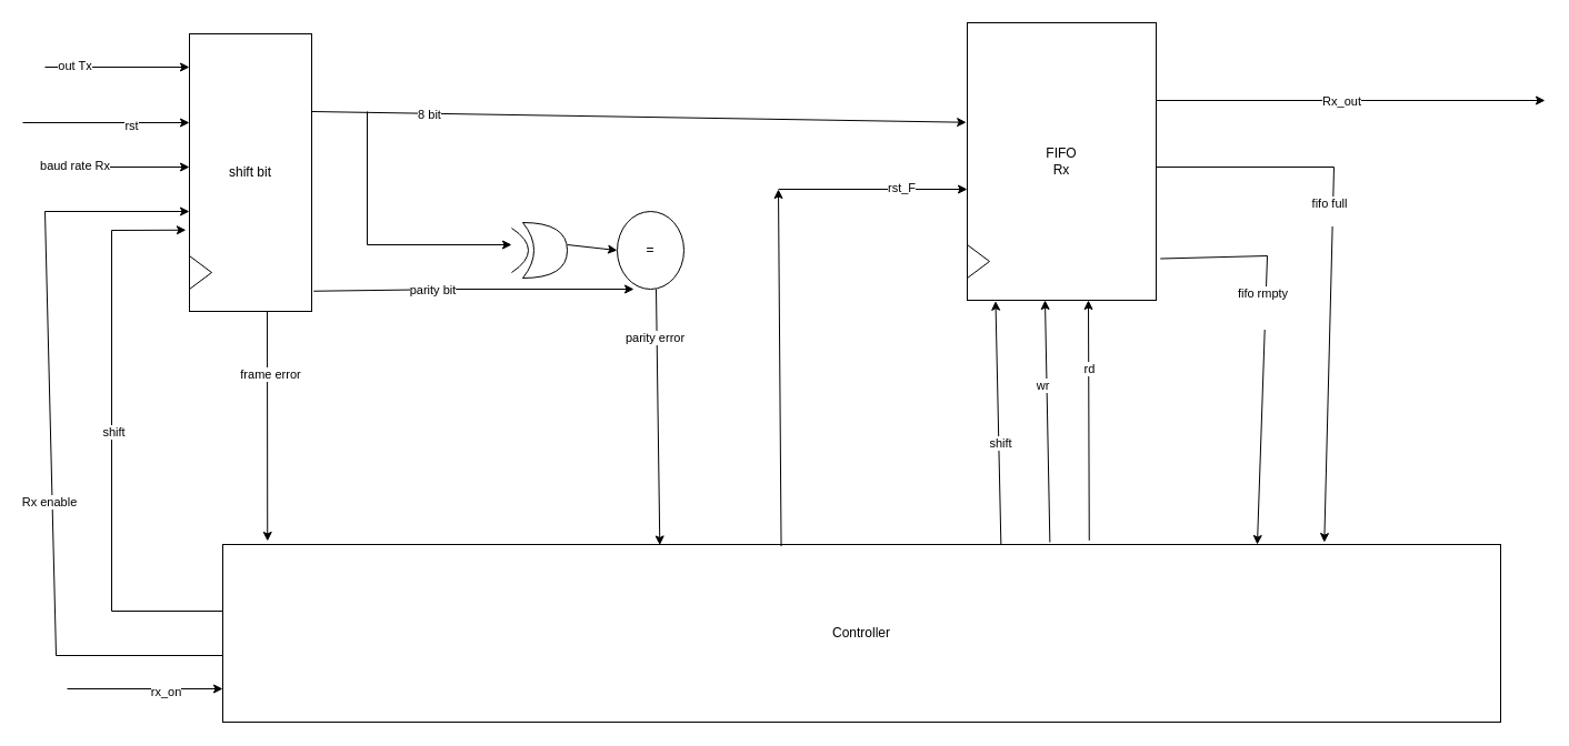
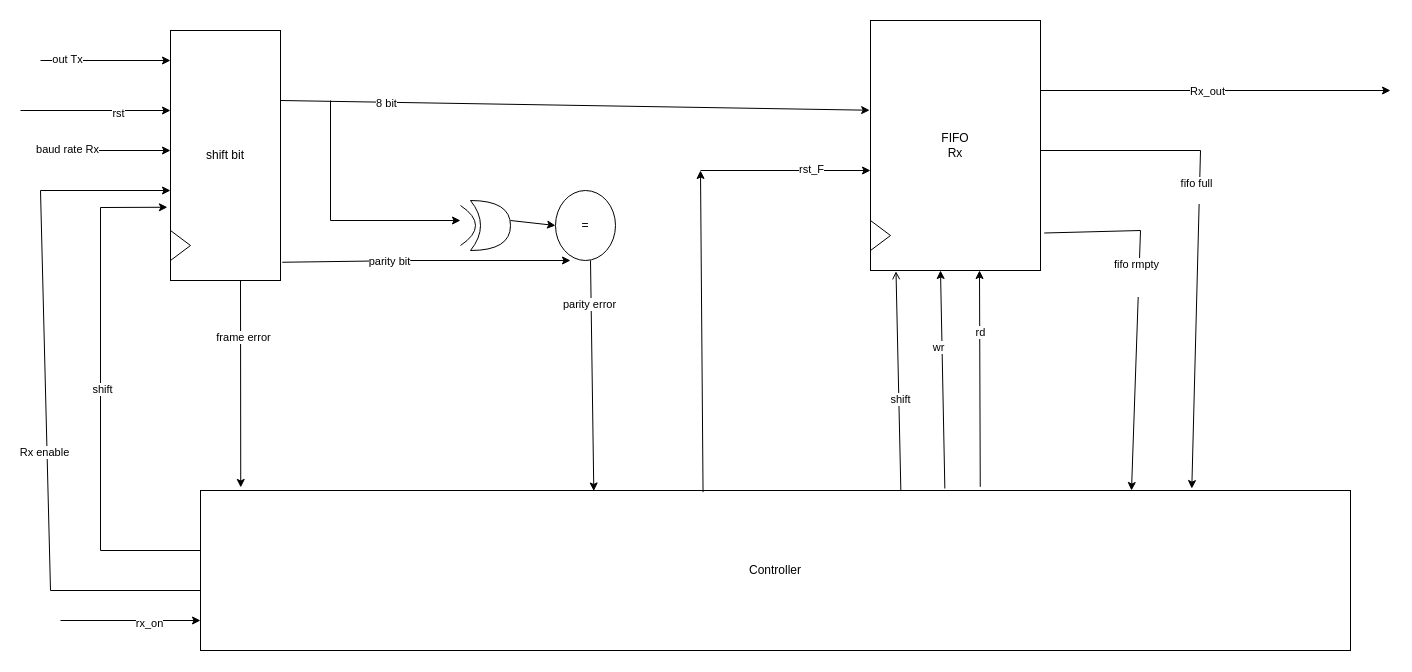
  <mxCell id="0" />
  <mxCell id="1" parent="0" />
  <mxCell id="2" value="shift bit" style="rounded=0;whiteSpace=wrap;html=1;direction=south;" parent="1" vertex="1"><mxGeometry x="170" y="30" width="110" height="250" as="geometry" /></mxCell>
  <mxCell id="3" value="" style="endArrow=classic;html=1;rounded=0;" parent="1" edge="1"><mxGeometry width="50" height="50" relative="1" as="geometry"><mxPoint x="40" y="60" as="sourcePoint" /><mxPoint x="170" y="60" as="targetPoint" /></mxGeometry></mxCell>
  <mxCell id="4" value="out Tx" style="edgeLabel;html=1;align=center;verticalAlign=middle;resizable=0;points=[];" parent="3" vertex="1" connectable="0"><mxGeometry x="-0.6" y="2" relative="1" as="geometry"><mxPoint as="offset" /></mxGeometry></mxCell>
  <mxCell id="5" value="" style="endArrow=classic;html=1;rounded=0;" parent="1" edge="1"><mxGeometry width="50" height="50" relative="1" as="geometry"><mxPoint x="40" y="150" as="sourcePoint" /><mxPoint x="170" y="150" as="targetPoint" /></mxGeometry></mxCell>
  <mxCell id="6" value="baud rate Rx" style="edgeLabel;html=1;align=center;verticalAlign=middle;resizable=0;points=[];" parent="5" vertex="1" connectable="0"><mxGeometry x="-0.6" y="2" relative="1" as="geometry"><mxPoint as="offset" /></mxGeometry></mxCell>
  <mxCell id="7" value="" style="endArrow=classic;html=1;rounded=0;entryX=0.359;entryY=1.005;entryDx=0;entryDy=0;entryPerimeter=0;" parent="1" target="9" edge="1"><mxGeometry width="50" height="50" relative="1" as="geometry"><mxPoint x="280" y="100" as="sourcePoint" /><mxPoint x="410" y="40" as="targetPoint" /><Array as="points" /></mxGeometry></mxCell>
  <mxCell id="8" value="8 bit" style="edgeLabel;html=1;align=center;verticalAlign=middle;resizable=0;points=[];" parent="7" vertex="1" connectable="0"><mxGeometry x="-0.64" y="-1" relative="1" as="geometry"><mxPoint as="offset" /></mxGeometry></mxCell>
  <mxCell id="9" value="FIFO&lt;div&gt;Rx&lt;/div&gt;" style="rounded=0;whiteSpace=wrap;html=1;direction=south;" parent="1" vertex="1"><mxGeometry x="870" y="20" width="170" height="250" as="geometry" /></mxCell>
  <mxCell id="10" value="" style="shape=xor;whiteSpace=wrap;html=1;" parent="1" vertex="1"><mxGeometry x="470" y="200" width="40" height="50" as="geometry" /></mxCell>
  <mxCell id="11" value="" style="endArrow=classic;html=1;rounded=0;" parent="1" edge="1"><mxGeometry width="50" height="50" relative="1" as="geometry"><mxPoint x="330" y="100" as="sourcePoint" /><mxPoint x="460" y="220" as="targetPoint" /><Array as="points"><mxPoint x="330" y="220" /></Array></mxGeometry></mxCell>
  <mxCell id="12" value="" style="endArrow=none;html=1;rounded=0;curved=1;" parent="1" edge="1"><mxGeometry width="50" height="50" relative="1" as="geometry"><mxPoint x="460" y="245" as="sourcePoint" /><mxPoint x="460" y="205" as="targetPoint" /><Array as="points"><mxPoint x="490" y="225" /></Array></mxGeometry></mxCell>
  <mxCell id="13" value="=" style="ellipse;whiteSpace=wrap;html=1;" parent="1" vertex="1"><mxGeometry x="555" y="190" width="60" height="70" as="geometry" /></mxCell>
  <mxCell id="14" value="" style="endArrow=classic;html=1;rounded=0;entryX=0.25;entryY=1;entryDx=0;entryDy=0;entryPerimeter=0;exitX=0.927;exitY=-0.016;exitDx=0;exitDy=0;exitPerimeter=0;" parent="1" source="2" target="13" edge="1"><mxGeometry width="50" height="50" relative="1" as="geometry"><mxPoint x="280" y="210" as="sourcePoint" /><mxPoint x="590" y="340" as="targetPoint" /><Array as="points"><mxPoint x="410" y="260" /></Array></mxGeometry></mxCell>
  <mxCell id="15" value="parity bit" style="edgeLabel;html=1;align=center;verticalAlign=middle;resizable=0;points=[];" parent="14" vertex="1" connectable="0"><mxGeometry x="-0.257" relative="1" as="geometry"><mxPoint as="offset" /></mxGeometry></mxCell>
  <mxCell id="16" value="Controller" style="rounded=0;whiteSpace=wrap;html=1;" parent="1" vertex="1"><mxGeometry x="200" y="490" width="1150" height="160" as="geometry" /></mxCell>
  <mxCell id="17" value="" style="endArrow=classic;html=1;rounded=0;entryX=0.342;entryY=0.003;entryDx=0;entryDy=0;entryPerimeter=0;" parent="1" target="16" edge="1"><mxGeometry width="50" height="50" relative="1" as="geometry"><mxPoint x="590" y="260" as="sourcePoint" /><mxPoint x="710" y="160" as="targetPoint" /></mxGeometry></mxCell>
  <mxCell id="18" value="parity error" style="edgeLabel;html=1;align=center;verticalAlign=middle;resizable=0;points=[];" parent="17" vertex="1" connectable="0"><mxGeometry x="-0.63" y="-2" relative="1" as="geometry"><mxPoint as="offset" /></mxGeometry></mxCell>
  <mxCell id="19" value="" style="endArrow=classic;html=1;rounded=0;entryX=0.035;entryY=-0.019;entryDx=0;entryDy=0;entryPerimeter=0;" parent="1" target="16" edge="1"><mxGeometry width="50" height="50" relative="1" as="geometry"><mxPoint x="240" y="280" as="sourcePoint" /><mxPoint x="380" y="130" as="targetPoint" /></mxGeometry></mxCell>
  <mxCell id="20" value="frame error" style="edgeLabel;html=1;align=center;verticalAlign=middle;resizable=0;points=[];" parent="19" vertex="1" connectable="0"><mxGeometry x="-0.449" y="2" relative="1" as="geometry"><mxPoint as="offset" /></mxGeometry></mxCell>
  <mxCell id="21" value="" style="endArrow=classic;html=1;rounded=0;entryX=0;entryY=0.5;entryDx=0;entryDy=0;" parent="1" target="13" edge="1"><mxGeometry width="50" height="50" relative="1" as="geometry"><mxPoint x="510" y="220" as="sourcePoint" /><mxPoint x="570" y="160" as="targetPoint" /></mxGeometry></mxCell>
  <mxCell id="22" value="" style="endArrow=classic;html=1;rounded=0;entryX=0.862;entryY=-0.012;entryDx=0;entryDy=0;entryPerimeter=0;" parent="1" target="16" edge="1"><mxGeometry width="50" height="50" relative="1" as="geometry"><mxPoint x="1040" y="150" as="sourcePoint" /><mxPoint x="1160" y="10" as="targetPoint" /><Array as="points"><mxPoint x="1200" y="150" /></Array></mxGeometry></mxCell>
  <mxCell id="23" value="fifo full&lt;div&gt;&lt;br&gt;&lt;/div&gt;" style="edgeLabel;html=1;align=center;verticalAlign=middle;resizable=0;points=[];" parent="22" vertex="1" connectable="0"><mxGeometry x="-0.197" y="-3" relative="1" as="geometry"><mxPoint as="offset" /></mxGeometry></mxCell>
  <mxCell id="24" value="" style="endArrow=classic;html=1;rounded=0;entryX=0.64;entryY=1;entryDx=0;entryDy=0;entryPerimeter=0;" parent="1" target="2" edge="1"><mxGeometry width="50" height="50" relative="1" as="geometry"><mxPoint x="200" y="590" as="sourcePoint" /><mxPoint x="300" y="450" as="targetPoint" /><Array as="points"><mxPoint x="50" y="590" /><mxPoint x="40" y="190" /></Array></mxGeometry></mxCell>
  <mxCell id="25" value="Rx enable" style="edgeLabel;html=1;align=center;verticalAlign=middle;resizable=0;points=[];" parent="24" vertex="1" connectable="0"><mxGeometry x="-0.151" y="3" relative="1" as="geometry"><mxPoint as="offset" /></mxGeometry></mxCell>
  <mxCell id="26" value="" style="triangle;whiteSpace=wrap;html=1;" vertex="1" parent="1"><mxGeometry x="170" y="230" width="20" height="30" as="geometry" /></mxCell>
  <mxCell id="27" value="" style="endArrow=classic;html=1;rounded=0;" edge="1" parent="1"><mxGeometry width="50" height="50" relative="1" as="geometry"><mxPoint x="20" y="110" as="sourcePoint" /><mxPoint x="170" y="110" as="targetPoint" /></mxGeometry></mxCell>
  <mxCell id="28" value="rst" style="edgeLabel;html=1;align=center;verticalAlign=middle;resizable=0;points=[];" vertex="1" connectable="0" parent="27"><mxGeometry x="0.308" y="-2" relative="1" as="geometry"><mxPoint x="-1" as="offset" /></mxGeometry></mxCell>
  <mxCell id="29" value="" style="endArrow=classic;html=1;rounded=0;entryX=0.707;entryY=1.028;entryDx=0;entryDy=0;entryPerimeter=0;" edge="1" parent="1" target="2"><mxGeometry width="50" height="50" relative="1" as="geometry"><mxPoint x="200" y="550" as="sourcePoint" /><mxPoint x="90" y="220" as="targetPoint" /><Array as="points"><mxPoint x="100" y="550" /><mxPoint x="100" y="207" /></Array></mxGeometry></mxCell>
  <mxCell id="30" value="shift" style="edgeLabel;html=1;align=center;verticalAlign=middle;resizable=0;points=[];" vertex="1" connectable="0" parent="29"><mxGeometry x="0.026" y="-1" relative="1" as="geometry"><mxPoint as="offset" /></mxGeometry></mxCell>
  <mxCell id="31" value="" style="triangle;whiteSpace=wrap;html=1;" vertex="1" parent="1"><mxGeometry x="870" y="220" width="20" height="30" as="geometry" /></mxCell>
  <mxCell id="32" value="" style="endArrow=classic;html=1;rounded=0;entryX=1.008;entryY=0.555;entryDx=0;entryDy=0;entryPerimeter=0;" edge="1" parent="1"><mxGeometry width="50" height="50" relative="1" as="geometry"><mxPoint x="944.35" y="488" as="sourcePoint" /><mxPoint x="940" y="270" as="targetPoint" /></mxGeometry></mxCell>
  <mxCell id="33" value="wr" style="edgeLabel;html=1;align=center;verticalAlign=middle;resizable=0;points=[];" vertex="1" connectable="0" parent="32"><mxGeometry x="0.299" y="4" relative="1" as="geometry"><mxPoint as="offset" /></mxGeometry></mxCell>
  <mxCell id="34" value="" style="endArrow=classic;html=1;rounded=0;" edge="1" parent="1"><mxGeometry width="50" height="50" relative="1" as="geometry"><mxPoint x="700" y="170" as="sourcePoint" /><mxPoint x="870" y="170" as="targetPoint" /></mxGeometry></mxCell>
  <mxCell id="35" value="rst_F" style="edgeLabel;html=1;align=center;verticalAlign=middle;resizable=0;points=[];" vertex="1" connectable="0" parent="34"><mxGeometry x="0.311" y="2" relative="1" as="geometry"><mxPoint x="-1" as="offset" /></mxGeometry></mxCell>
  <mxCell id="36" value="" style="endArrow=classic;html=1;rounded=0;exitX=0.437;exitY=0.01;exitDx=0;exitDy=0;exitPerimeter=0;" edge="1" parent="1" source="16"><mxGeometry width="50" height="50" relative="1" as="geometry"><mxPoint x="660" y="370" as="sourcePoint" /><mxPoint x="700" y="170" as="targetPoint" /></mxGeometry></mxCell>
  <mxCell id="37" value="" style="endArrow=classic;html=1;rounded=0;" edge="1" parent="1"><mxGeometry width="50" height="50" relative="1" as="geometry"><mxPoint x="1040" y="90" as="sourcePoint" /><mxPoint x="1390" y="90" as="targetPoint" /></mxGeometry></mxCell>
  <mxCell id="38" value="Rx_out" style="edgeLabel;html=1;align=center;verticalAlign=middle;resizable=0;points=[];" vertex="1" connectable="0" parent="37"><mxGeometry x="-0.043" relative="1" as="geometry"><mxPoint x="-1" as="offset" /></mxGeometry></mxCell>
  <mxCell id="39" value="" style="endArrow=classic;html=1;rounded=0;exitX=0.705;exitY=-0.023;exitDx=0;exitDy=0;exitPerimeter=0;" edge="1" parent="1"><mxGeometry width="50" height="50" relative="1" as="geometry"><mxPoint x="979.75" y="486.32" as="sourcePoint" /><mxPoint x="979" y="270" as="targetPoint" /></mxGeometry></mxCell>
  <mxCell id="40" value="rd" style="edgeLabel;html=1;align=center;verticalAlign=middle;resizable=0;points=[];" vertex="1" connectable="0" parent="39"><mxGeometry x="0.432" relative="1" as="geometry"><mxPoint as="offset" /></mxGeometry></mxCell>
- <mxCell id="41" value="" style="endArrow=classic;html=1;rounded=0;entryX=1.003;entryY=0.85;entryDx=0;entryDy=0;entryPerimeter=0;exitX=0.609;exitY=0;exitDx=0;exitDy=0;exitPerimeter=0;" edge="1" parent="1" source="16" target="9"><mxGeometry width="50" height="50" relative="1" as="geometry"><mxPoint x="660" y="370" as="sourcePoint" /><mxPoint x="710" y="320" as="targetPoint" /></mxGeometry></mxCell>
+ <mxCell id="41" value="" style="endArrow=open;html=1;rounded=0;entryX=1.003;entryY=0.85;entryDx=0;entryDy=0;entryPerimeter=0;exitX=0.609;exitY=0;exitDx=0;exitDy=0;exitPerimeter=0;" edge="1" parent="1" source="16" target="9"><mxGeometry width="50" height="50" relative="1" as="geometry"><mxPoint x="660" y="370" as="sourcePoint" /><mxPoint x="710" y="320" as="targetPoint" /></mxGeometry></mxCell>
  <mxCell id="42" value="shift" style="edgeLabel;html=1;align=center;verticalAlign=middle;resizable=0;points=[];" vertex="1" connectable="0" parent="41"><mxGeometry x="-0.162" y="-1" relative="1" as="geometry"><mxPoint as="offset" /></mxGeometry></mxCell>
  <mxCell id="43" value="" style="endArrow=classic;html=1;rounded=0;" edge="1" parent="1"><mxGeometry width="50" height="50" relative="1" as="geometry"><mxPoint x="60" y="620" as="sourcePoint" /><mxPoint x="200" y="620" as="targetPoint" /></mxGeometry></mxCell>
  <mxCell id="44" value="rx_on" style="edgeLabel;html=1;align=center;verticalAlign=middle;resizable=0;points=[];" vertex="1" connectable="0" parent="43"><mxGeometry x="0.269" y="-2" relative="1" as="geometry"><mxPoint x="-1" as="offset" /></mxGeometry></mxCell>
  <mxCell id="45" value="" style="endArrow=classic;html=1;rounded=0;entryX=0.862;entryY=-0.012;entryDx=0;entryDy=0;entryPerimeter=0;exitX=0.85;exitY=-0.022;exitDx=0;exitDy=0;exitPerimeter=0;" edge="1" parent="1" source="9"><mxGeometry width="50" height="50" relative="1" as="geometry"><mxPoint x="980" y="152" as="sourcePoint" /><mxPoint x="1131" y="490" as="targetPoint" /><Array as="points"><mxPoint x="1140" y="230" /></Array></mxGeometry></mxCell>
  <mxCell id="46" value="fifo rmpty&lt;div&gt;&lt;br&gt;&lt;div&gt;&lt;br&gt;&lt;/div&gt;&lt;/div&gt;" style="edgeLabel;html=1;align=center;verticalAlign=middle;resizable=0;points=[];" vertex="1" connectable="0" parent="45"><mxGeometry x="-0.197" y="-3" relative="1" as="geometry"><mxPoint as="offset" /></mxGeometry></mxCell>
